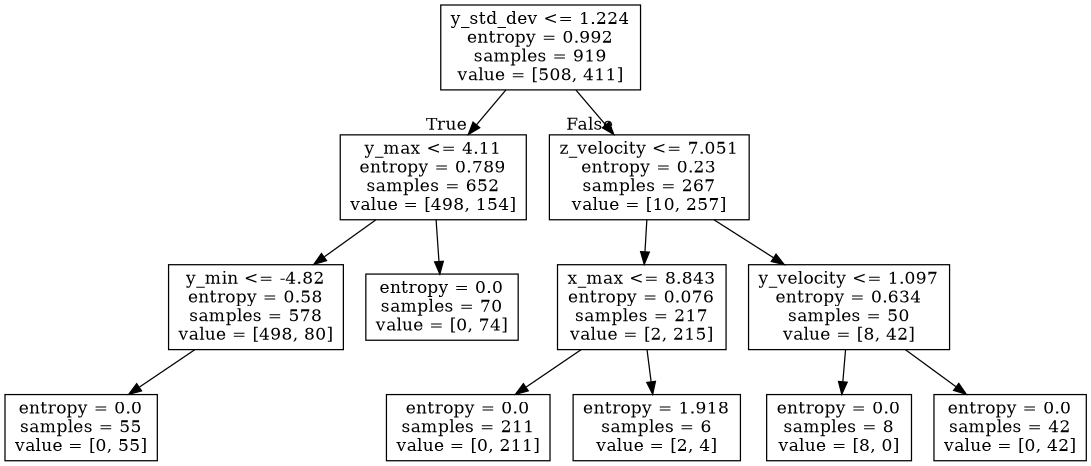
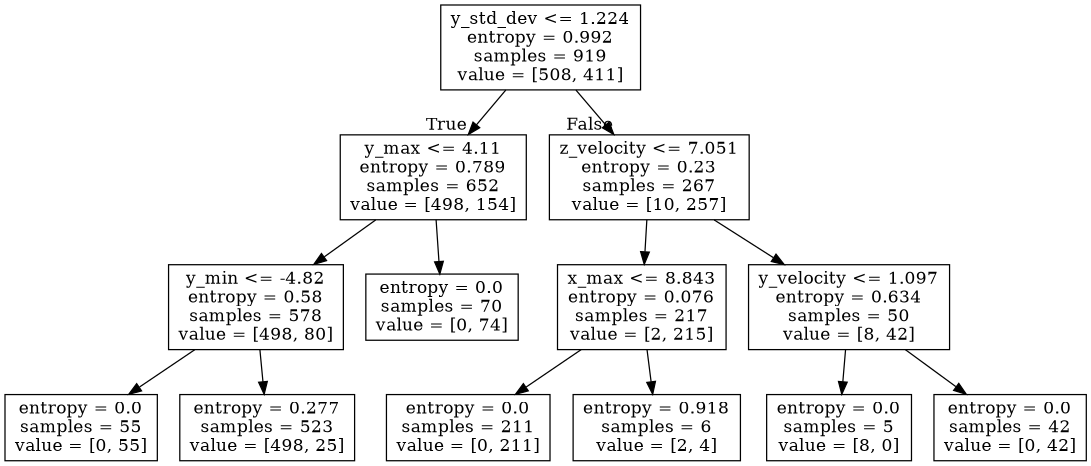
  digraph {
    node [shape=box]
    n1 [label="y_std_dev <= 1.224\nentropy = 0.992\nsamples = 919\nvalue = [508, 411]"]
    n2 [label="y_max <= 4.11\nentropy = 0.789\nsamples = 652\nvalue = [498, 154]"]
    n3 [label="z_velocity <= 7.051\nentropy = 0.23\nsamples = 267\nvalue = [10, 257]"]
    n4 [label="y_min <= -4.82\nentropy = 0.58\nsamples = 578\nvalue = [498, 80]"]
    n5 [label="entropy = 0.0\nsamples = 70\nvalue = [0, 74]"]
    n6 [label="x_max <= 8.843\nentropy = 0.076\nsamples = 217\nvalue = [2, 215]"]
    n7 [label="y_velocity <= 1.097\nentropy = 0.634\nsamples = 50\nvalue = [8, 42]"]
    n8 [label="entropy = 0.0\nsamples = 55\nvalue = [0, 55]"]
+   n9 [label="entropy = 0.277\nsamples = 523\nvalue = [498, 25]"]
    n10 [label="entropy = 0.0\nsamples = 211\nvalue = [0, 211]"]
-   n11 [label="entropy = 1.918\nsamples = 6\nvalue = [2, 4]"]
-   n12 [label="entropy = 0.0\nsamples = 8\nvalue = [8, 0]"]
+   n11 [label="entropy = 0.918\nsamples = 6\nvalue = [2, 4]"]
+   n12 [label="entropy = 0.0\nsamples = 5\nvalue = [8, 0]"]
    n13 [label="entropy = 0.0\nsamples = 42\nvalue = [0, 42]"]
    n1 -> n2 [headlabel=True labelangle=45 labeldistance=2.5]
    n1 -> n3 [headlabel=False labelangle=-45 labeldistance=2.5]
    n2 -> n4
    n2 -> n5
    n3 -> n6
    n3 -> n7
    n4 -> n8
+   n4 -> n9
    n6 -> n10
    n6 -> n11
    n7 -> n12
    n7 -> n13
  }
